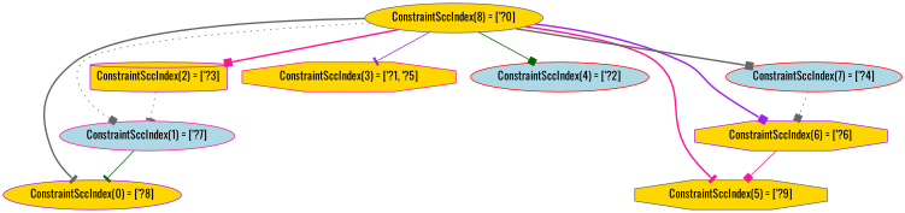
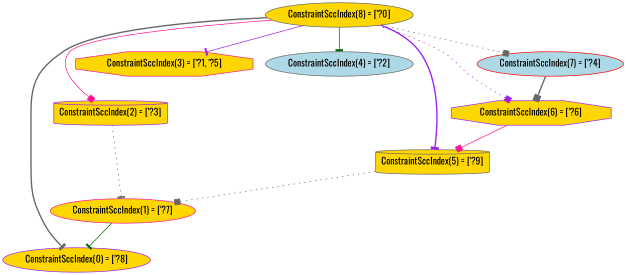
  digraph {
    fontname=Oswald
    node [color=purple fillcolor=gold fontname=Oswald shape=ellipse style=filled]
    edge [arrowhead=tee color=gray40 fontname=Oswald style=solid]
    n1 [label="ConstraintSccIndex(0) = [\'?8]"]
-   n2 [color=deeppink fillcolor=lightblue label="ConstraintSccIndex(1) = [\'?7]"]
+   n2 [color=deeppink label="ConstraintSccIndex(1) = [\'?7]"]
    n3 [label="ConstraintSccIndex(2) = [\'?3]" shape=cylinder]
    n4 [color=deeppink label="ConstraintSccIndex(3) = [\'?1, \'?5]" shape=octagon]
-   n5 [color=red fillcolor=lightblue label="ConstraintSccIndex(4) = [\'?2]"]
-   n6 [color=gray40 label="ConstraintSccIndex(5) = [\'?9]" shape=octagon]
+   n5 [color=gray40 fillcolor=lightblue label="ConstraintSccIndex(4) = [\'?2]"]
+   n6 [color=gray40 label="ConstraintSccIndex(5) = [\'?9]" shape=cylinder]
    n7 [label="ConstraintSccIndex(6) = [\'?6]" shape=octagon]
    n8 [color=red fillcolor=lightblue label="ConstraintSccIndex(7) = [\'?4]"]
    n9 [color=gray40 label="ConstraintSccIndex(8) = [\'?0]"]
    n2 -> n1 [color=darkgreen]
    n3 -> n2 [style=dotted]
    n7 -> n6 [arrowhead=box color=deeppink]
-   n8 -> n7 [arrowhead=box style=dotted]
+   n8 -> n7 [arrowhead=box style=bold]
    n9 -> n1 [style=bold]
-   n9 -> n2 [arrowhead=box style=dotted]
-   n9 -> n3 [arrowhead=box color=deeppink style=bold]
+   n6 -> n2 [arrowhead=box style=dotted]
+   n9 -> n3 [arrowhead=box color=deeppink]
    n9 -> n4 [color=purple]
-   n9 -> n5 [arrowhead=box color=darkgreen]
-   n9 -> n6 [color=deeppink style=bold]
-   n9 -> n7 [arrowhead=box color=purple style=bold]
-   n9 -> n8 [arrowhead=box style=bold]
+   n9 -> n5 [color=darkgreen]
+   n9 -> n6 [color=purple style=bold]
+   n9 -> n7 [arrowhead=box color=purple style=dotted]
+   n9 -> n8 [arrowhead=box style=dotted]
  }
